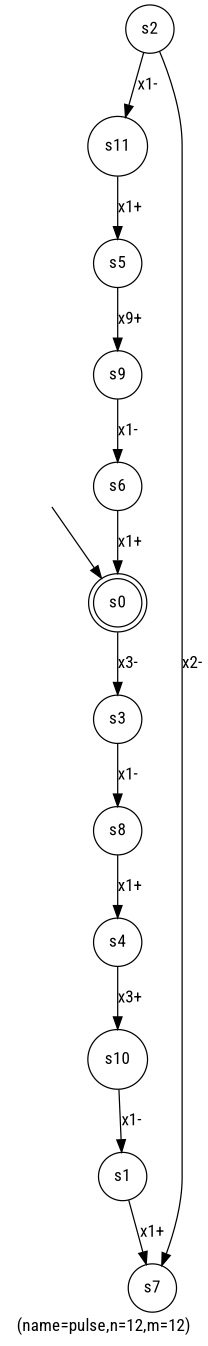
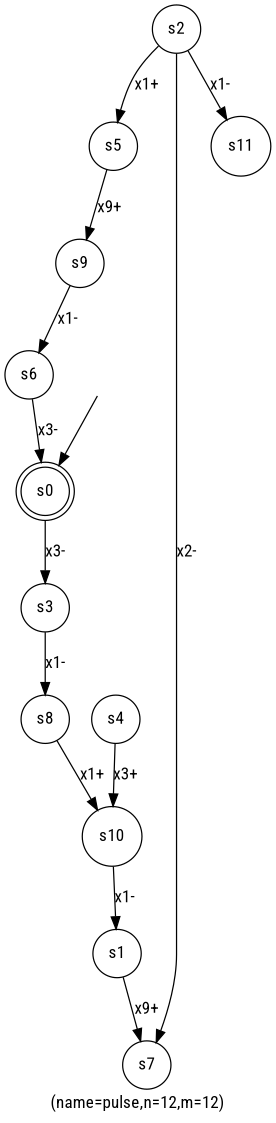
  digraph {
    fontname="Roboto Condensed"
    label="(name=pulse,n=12,m=12)"
    node [fontname="Roboto Condensed" shape=circle]
    edge [fontname="Roboto Condensed"]
    _nil [style=invis shape=""]
    s0 [shape=doublecircle]
    s3
    s8
    s5
    s9
    s6
    s4
    s10
    s1
    s7
    s2
    s11
    _nil -> s0
    s0 -> s3 [label="x3-"]
    s3 -> s8 [label="x1-"]
-   s8 -> s4 [label="x1+"]
+   s8 -> s10 [label="x1+"]
    s5 -> s9 [label="x9+"]
    s9 -> s6 [label="x1-"]
-   s6 -> s0 [label="x1+"]
+   s6 -> s0 [label="x3-"]
    s4 -> s10 [label="x3+"]
    s10 -> s1 [label="x1-"]
-   s1 -> s7 [label="x1+"]
+   s1 -> s7 [label="x9+"]
    s2 -> s7 [label="x2-"]
    s2 -> s11 [label="x1-"]
-   s11 -> s5 [label="x1+"]
+   s2 -> s5 [label="x1+"]
  }
